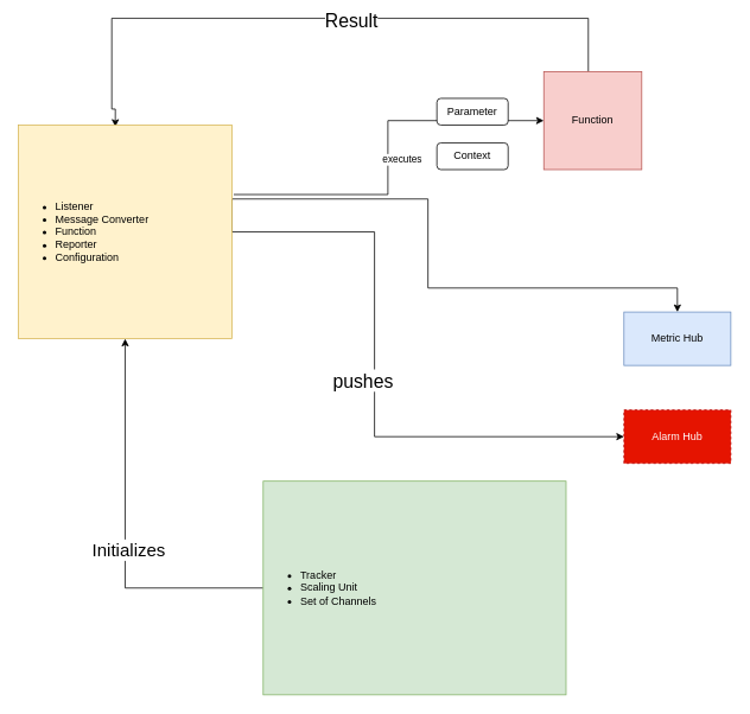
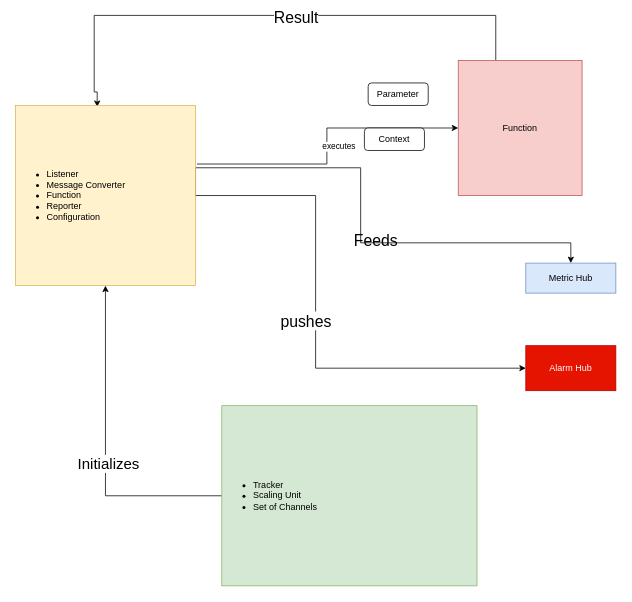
  <mxCell id="0" />
  <mxCell id="1" parent="0" />
  <mxCell id="2" style="edgeStyle=orthogonalEdgeStyle;rounded=0;orthogonalLoop=1;jettySize=auto;html=1;entryX=0.454;entryY=0.008;entryDx=0;entryDy=0;entryPerimeter=0;" parent="1" source="4" target="17" edge="1"><mxGeometry relative="1" as="geometry"><mxPoint x="125" y="110" as="targetPoint" /><Array as="points"><mxPoint x="660" y="20" /><mxPoint x="125" y="20" /><mxPoint x="125" y="122" /></Array></mxGeometry></mxCell>
  <mxCell id="3" value="&lt;font style=&quot;font-size: 21px&quot;&gt;Result&lt;/font&gt;" style="edgeLabel;html=1;align=center;verticalAlign=middle;resizable=0;points=[];" parent="2" vertex="1" connectable="0"><mxGeometry x="-0.092" y="2" relative="1" as="geometry"><mxPoint as="offset" /></mxGeometry></mxCell>
- <mxCell id="4" value="Function" style="whiteSpace=wrap;html=1;aspect=fixed;fillColor=#f8cecc;strokeColor=#b85450;" parent="1" vertex="1"><mxGeometry x="610" y="80" width="110" height="110" as="geometry" /></mxCell>
+ <mxCell id="4" value="Function" style="whiteSpace=wrap;html=1;aspect=fixed;fillColor=#f8cecc;strokeColor=#b85450;" parent="1" vertex="1"><mxGeometry x="610" y="80" width="165" height="180" as="geometry" /></mxCell>
  <mxCell id="5" style="edgeStyle=orthogonalEdgeStyle;rounded=0;orthogonalLoop=1;jettySize=auto;html=1;entryX=0;entryY=0.5;entryDx=0;entryDy=0;exitX=1.008;exitY=0.325;exitDx=0;exitDy=0;exitPerimeter=0;" parent="1" source="17" target="4" edge="1"><mxGeometry relative="1" as="geometry"><mxPoint x="200" y="185" as="sourcePoint" /></mxGeometry></mxCell>
  <mxCell id="6" value="executes" style="edgeLabel;html=1;align=center;verticalAlign=middle;resizable=0;points=[];spacingTop=10;spacing=20;" parent="5" vertex="1" connectable="0"><mxGeometry x="-0.057" relative="1" as="geometry"><mxPoint x="15" y="-15" as="offset" /></mxGeometry></mxCell>
  <mxCell id="7" style="edgeStyle=orthogonalEdgeStyle;rounded=0;orthogonalLoop=1;jettySize=auto;html=1;exitX=1;exitY=0.5;exitDx=0;exitDy=0;entryX=0.5;entryY=0;entryDx=0;entryDy=0;" parent="1" source="17" target="12" edge="1"><mxGeometry relative="1" as="geometry"><mxPoint x="200" y="222.5" as="sourcePoint" /><Array as="points"><mxPoint x="260" y="223" /><mxPoint x="480" y="223" /><mxPoint x="480" y="323" /><mxPoint x="760" y="323" /></Array><mxPoint x="750" y="340" as="targetPoint" /></mxGeometry></mxCell>
  <mxCell id="8" style="edgeStyle=orthogonalEdgeStyle;rounded=0;orthogonalLoop=1;jettySize=auto;html=1;exitX=0.75;exitY=1;exitDx=0;exitDy=0;" parent="1" target="13" edge="1"><mxGeometry relative="1" as="geometry"><mxPoint x="162.5" y="260" as="sourcePoint" /><Array as="points"><mxPoint x="420" y="260" /><mxPoint x="420" y="490" /></Array></mxGeometry></mxCell>
  <mxCell id="9" value="&lt;span style=&quot;font-size: 21px&quot;&gt;pushes&lt;/span&gt;" style="edgeLabel;html=1;align=center;verticalAlign=middle;resizable=0;points=[];" parent="8" vertex="1" connectable="0"><mxGeometry x="0.102" y="1" relative="1" as="geometry"><mxPoint x="-14.5" y="1" as="offset" /></mxGeometry></mxCell>
  <mxCell id="10" style="edgeStyle=orthogonalEdgeStyle;rounded=0;orthogonalLoop=1;jettySize=auto;html=1;exitX=0;exitY=0.5;exitDx=0;exitDy=0;" parent="1" source="18" target="17" edge="1"><mxGeometry relative="1" as="geometry"><mxPoint x="345" y="500" as="sourcePoint" /><mxPoint x="100" y="360" as="targetPoint" /></mxGeometry></mxCell>
  <mxCell id="11" value="&lt;span style=&quot;font-size: 20px&quot;&gt;Initializes&lt;br&gt;&lt;/span&gt;" style="edgeLabel;html=1;align=center;verticalAlign=middle;resizable=0;points=[];" parent="10" vertex="1" connectable="0"><mxGeometry x="-0.086" y="-3" relative="1" as="geometry"><mxPoint as="offset" /></mxGeometry></mxCell>
- <mxCell id="12" value="Metric Hub" style="rounded=0;whiteSpace=wrap;html=1;fillColor=#dae8fc;strokeColor=#6c8ebf;" parent="1" vertex="1"><mxGeometry x="700" y="350" width="120" height="60" as="geometry" /></mxCell>
- <mxCell id="13" value="Alarm Hub" style="rounded=0;whiteSpace=wrap;html=1;fillColor=#e51400;strokeColor=#B20000;fontColor=#ffffff;dashed=1;" parent="1" vertex="1"><mxGeometry x="700" y="460" width="120" height="60" as="geometry" /></mxCell>
+ <mxCell id="12" value="Metric Hub" style="rounded=0;whiteSpace=wrap;html=1;fillColor=#dae8fc;strokeColor=#6c8ebf;" parent="1" vertex="1"><mxGeometry x="700" y="350" width="120" height="40" as="geometry" /></mxCell>
+ <mxCell id="13" value="Alarm Hub" style="rounded=0;whiteSpace=wrap;html=1;fillColor=#e51400;strokeColor=#B20000;fontColor=#ffffff;" parent="1" vertex="1"><mxGeometry x="700" y="460" width="120" height="60" as="geometry" /></mxCell>
+ <mxCell id="14" value="&lt;font style=&quot;font-size: 21px&quot;&gt;Feeds&lt;br&gt;&lt;/font&gt;" style="text;html=1;align=center;verticalAlign=middle;resizable=0;points=[];autosize=1;" parent="1" vertex="1"><mxGeometry x="465" y="310" width="70" height="20" as="geometry" /></mxCell>
  <mxCell id="15" value="Parameter" style="rounded=1;whiteSpace=wrap;html=1;" parent="1" vertex="1"><mxGeometry x="490" y="110" width="80" height="30" as="geometry" /></mxCell>
- <mxCell id="16" value="Context" style="rounded=1;whiteSpace=wrap;html=1;" parent="1" vertex="1"><mxGeometry x="490" y="160" width="80" height="30" as="geometry" /></mxCell>
+ <mxCell id="16" value="Context" style="rounded=1;whiteSpace=wrap;html=1;" parent="1" vertex="1"><mxGeometry x="485" y="170" width="80" height="30" as="geometry" /></mxCell>
  <mxCell id="17" value="&lt;ul&gt;&lt;li&gt;Listener&lt;/li&gt;&lt;li&gt;Message Converter&lt;/li&gt;&lt;li&gt;Function&lt;/li&gt;&lt;li&gt;Reporter&lt;/li&gt;&lt;li&gt;Configuration&lt;/li&gt;&lt;/ul&gt;" style="whiteSpace=wrap;html=1;aspect=fixed;fillColor=#fff2cc;strokeColor=#d6b656;align=left;" parent="1" vertex="1"><mxGeometry x="20" y="140" width="240" height="240" as="geometry" /></mxCell>
  <mxCell id="18" value="&lt;ul&gt;&lt;li&gt;Tracker&lt;/li&gt;&lt;li&gt;Scaling Unit&lt;/li&gt;&lt;li&gt;Set of Channels&lt;/li&gt;&lt;/ul&gt;" style="whiteSpace=wrap;html=1;aspect=fixed;fillColor=#d5e8d4;strokeColor=#82b366;align=left;shadow=0;sketch=0;rounded=0;glass=0;" parent="1" vertex="1"><mxGeometry x="295" y="540" width="340" height="240" as="geometry" /></mxCell>
